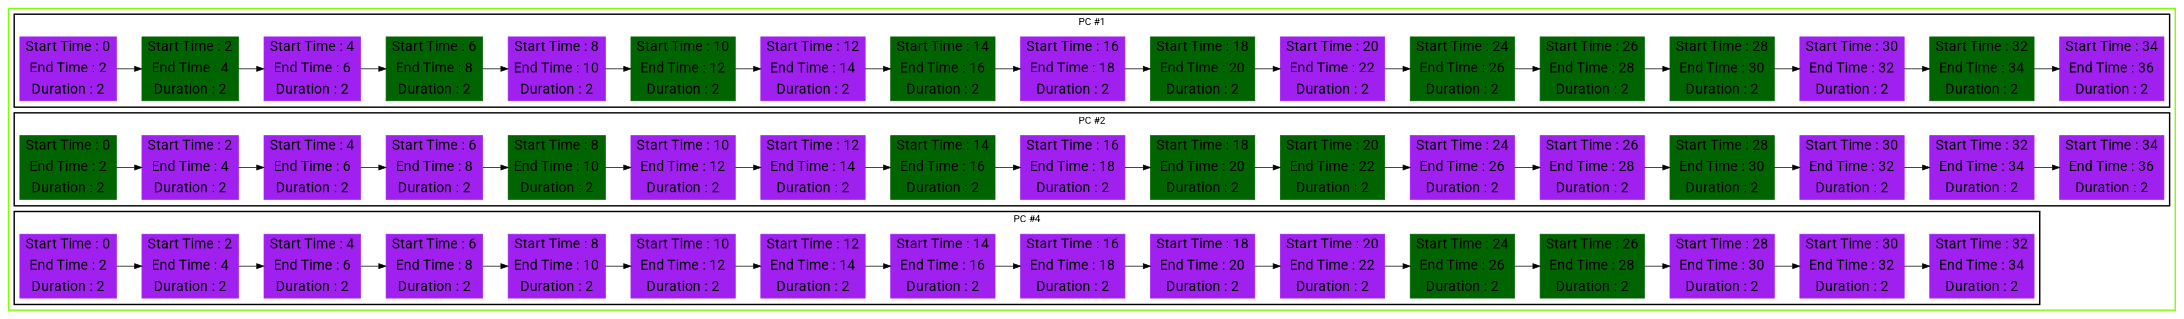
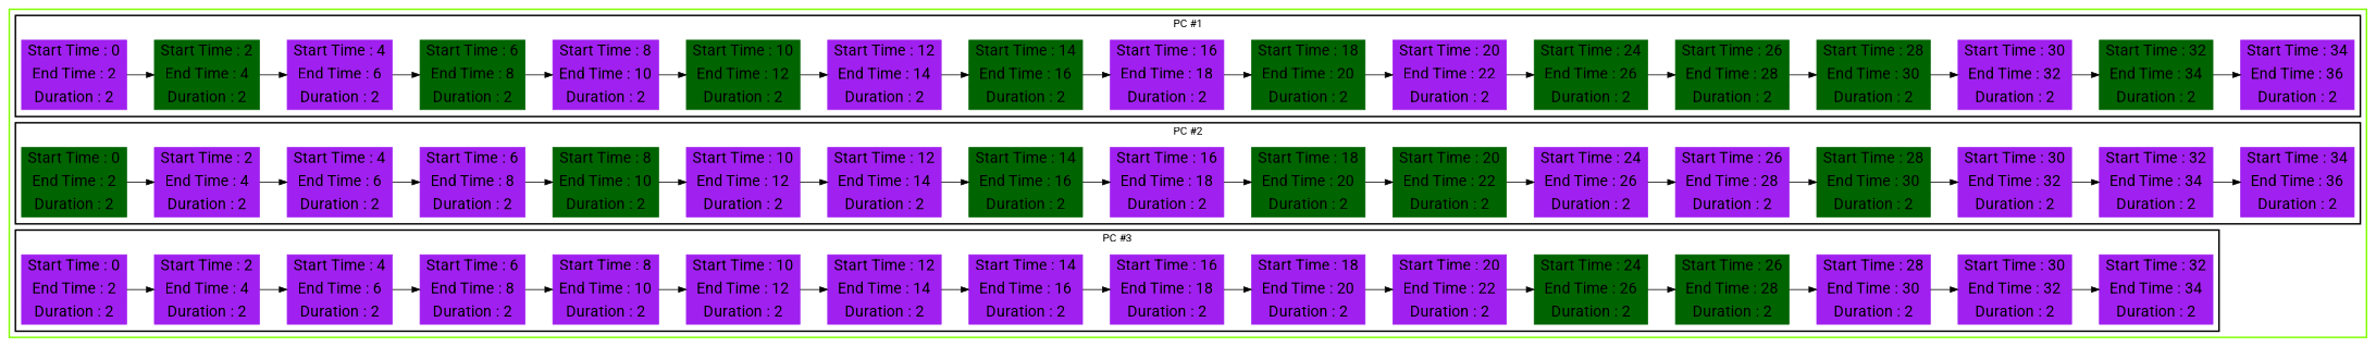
  digraph {
    fontname=Roboto
    rankdir=LR
    node [color=purple fontname=Roboto fontsize=20 shape=record style=filled]
    edge [fontname=Roboto]
    n1 [label="Start Time : 0 | End Time : 2 | Duration : 2"]
    n2 [color=darkgreen label="Start Time : 2 | End Time : 4 | Duration : 2"]
    n3 [label="Start Time : 4 | End Time : 6 | Duration : 2"]
    n4 [color=darkgreen label="Start Time : 6 | End Time : 8 | Duration : 2"]
    n5 [label="Start Time : 8 | End Time : 10 | Duration : 2"]
    n6 [color=darkgreen label="Start Time : 10 | End Time : 12 | Duration : 2"]
    n7 [label="Start Time : 12 | End Time : 14 | Duration : 2"]
    n8 [color=darkgreen label="Start Time : 14 | End Time : 16 | Duration : 2"]
    n9 [label="Start Time : 16 | End Time : 18 | Duration : 2"]
    n10 [color=darkgreen label="Start Time : 18 | End Time : 20 | Duration : 2"]
    n11 [label="Start Time : 20 | End Time : 22 | Duration : 2"]
    n12 [color=darkgreen label="Start Time : 24 | End Time : 26 | Duration : 2"]
    n13 [color=darkgreen label="Start Time : 26 | End Time : 28 | Duration : 2"]
    n14 [color=darkgreen label="Start Time : 28 | End Time : 30 | Duration : 2"]
    n15 [label="Start Time : 30 | End Time : 32 | Duration : 2"]
    n16 [color=darkgreen label="Start Time : 32 | End Time : 34 | Duration : 2"]
    n17 [label="Start Time : 34 | End Time : 36 | Duration : 2"]
    n18 [color=darkgreen label="Start Time : 0 | End Time : 2 | Duration : 2"]
    n19 [label="Start Time : 2 | End Time : 4 | Duration : 2"]
    n20 [label="Start Time : 4 | End Time : 6 | Duration : 2"]
    n21 [label="Start Time : 6 | End Time : 8 | Duration : 2"]
    n22 [color=darkgreen label="Start Time : 8 | End Time : 10 | Duration : 2"]
    n23 [label="Start Time : 10 | End Time : 12 | Duration : 2"]
    n24 [label="Start Time : 12 | End Time : 14 | Duration : 2"]
    n25 [color=darkgreen label="Start Time : 14 | End Time : 16 | Duration : 2"]
    n26 [label="Start Time : 16 | End Time : 18 | Duration : 2"]
    n27 [color=darkgreen label="Start Time : 18 | End Time : 20 | Duration : 2"]
    n28 [color=darkgreen label="Start Time : 20 | End Time : 22 | Duration : 2"]
    n29 [label="Start Time : 24 | End Time : 26 | Duration : 2"]
    n30 [label="Start Time : 26 | End Time : 28 | Duration : 2"]
    n31 [color=darkgreen label="Start Time : 28 | End Time : 30 | Duration : 2"]
    n32 [label="Start Time : 30 | End Time : 32 | Duration : 2"]
    n33 [label="Start Time : 32 | End Time : 34 | Duration : 2"]
    n34 [label="Start Time : 34 | End Time : 36 | Duration : 2"]
    n35 [label="Start Time : 0 | End Time : 2 | Duration : 2"]
    n36 [label="Start Time : 2 | End Time : 4 | Duration : 2"]
    n37 [label="Start Time : 4 | End Time : 6 | Duration : 2"]
    n38 [label="Start Time : 6 | End Time : 8 | Duration : 2"]
    n39 [label="Start Time : 8 | End Time : 10 | Duration : 2"]
    n40 [label="Start Time : 10 | End Time : 12 | Duration : 2"]
    n41 [label="Start Time : 12 | End Time : 14 | Duration : 2"]
    n42 [label="Start Time : 14 | End Time : 16 | Duration : 2"]
    n43 [label="Start Time : 16 | End Time : 18 | Duration : 2"]
    n44 [label="Start Time : 18 | End Time : 20 | Duration : 2"]
    n45 [label="Start Time : 20 | End Time : 22 | Duration : 2"]
    n46 [color=darkgreen label="Start Time : 24 | End Time : 26 | Duration : 2"]
    n47 [color=darkgreen label="Start Time : 26 | End Time : 28 | Duration : 2"]
    n48 [label="Start Time : 28 | End Time : 30 | Duration : 2"]
    n49 [label="Start Time : 30 | End Time : 32 | Duration : 2"]
    n50 [label="Start Time : 32 | End Time : 34 | Duration : 2"]
    subgraph cluster_1 {
      color=chartreuse
      style=bold
      subgraph cluster_2 {
        color=black
        label="PC #1"
        style=bold
        n1
        n2
        n3
        n4
        n5
        n6
        n7
        n8
        n9
        n10
        n11
        n12
        n13
        n14
        n15
        n16
        n17
      }
      subgraph cluster_3 {
        color=black
        label="PC #2"
        style=bold
        n18
        n19
        n20
        n21
        n22
        n23
        n24
        n25
        n26
        n27
        n28
        n29
        n30
        n31
        n32
        n33
        n34
      }
      subgraph cluster_4 {
        color=black
-       label="PC #4"
+       label="PC #3"
        style=bold
        n35
        n36
        n37
        n38
        n39
        n40
        n41
        n42
        n43
        n44
        n45
        n46
        n47
        n48
        n49
        n50
      }
    }
    n1 -> n2
    n2 -> n3
    n3 -> n4
    n4 -> n5
    n5 -> n6
    n6 -> n7
    n7 -> n8
    n8 -> n9
    n9 -> n10
    n10 -> n11
    n11 -> n12
    n12 -> n13
    n13 -> n14
    n14 -> n15
    n15 -> n16
    n16 -> n17
    n18 -> n19
    n19 -> n20
    n20 -> n21
    n21 -> n22
    n22 -> n23
    n23 -> n24
    n24 -> n25
    n25 -> n26
    n26 -> n27
    n27 -> n28
    n28 -> n29
    n29 -> n30
    n30 -> n31
    n31 -> n32
    n32 -> n33
    n33 -> n34
    n35 -> n36
    n36 -> n37
    n37 -> n38
    n38 -> n39
    n39 -> n40
    n40 -> n41
    n41 -> n42
    n42 -> n43
    n43 -> n44
    n44 -> n45
    n45 -> n46
    n46 -> n47
    n47 -> n48
    n48 -> n49
    n49 -> n50
  }
